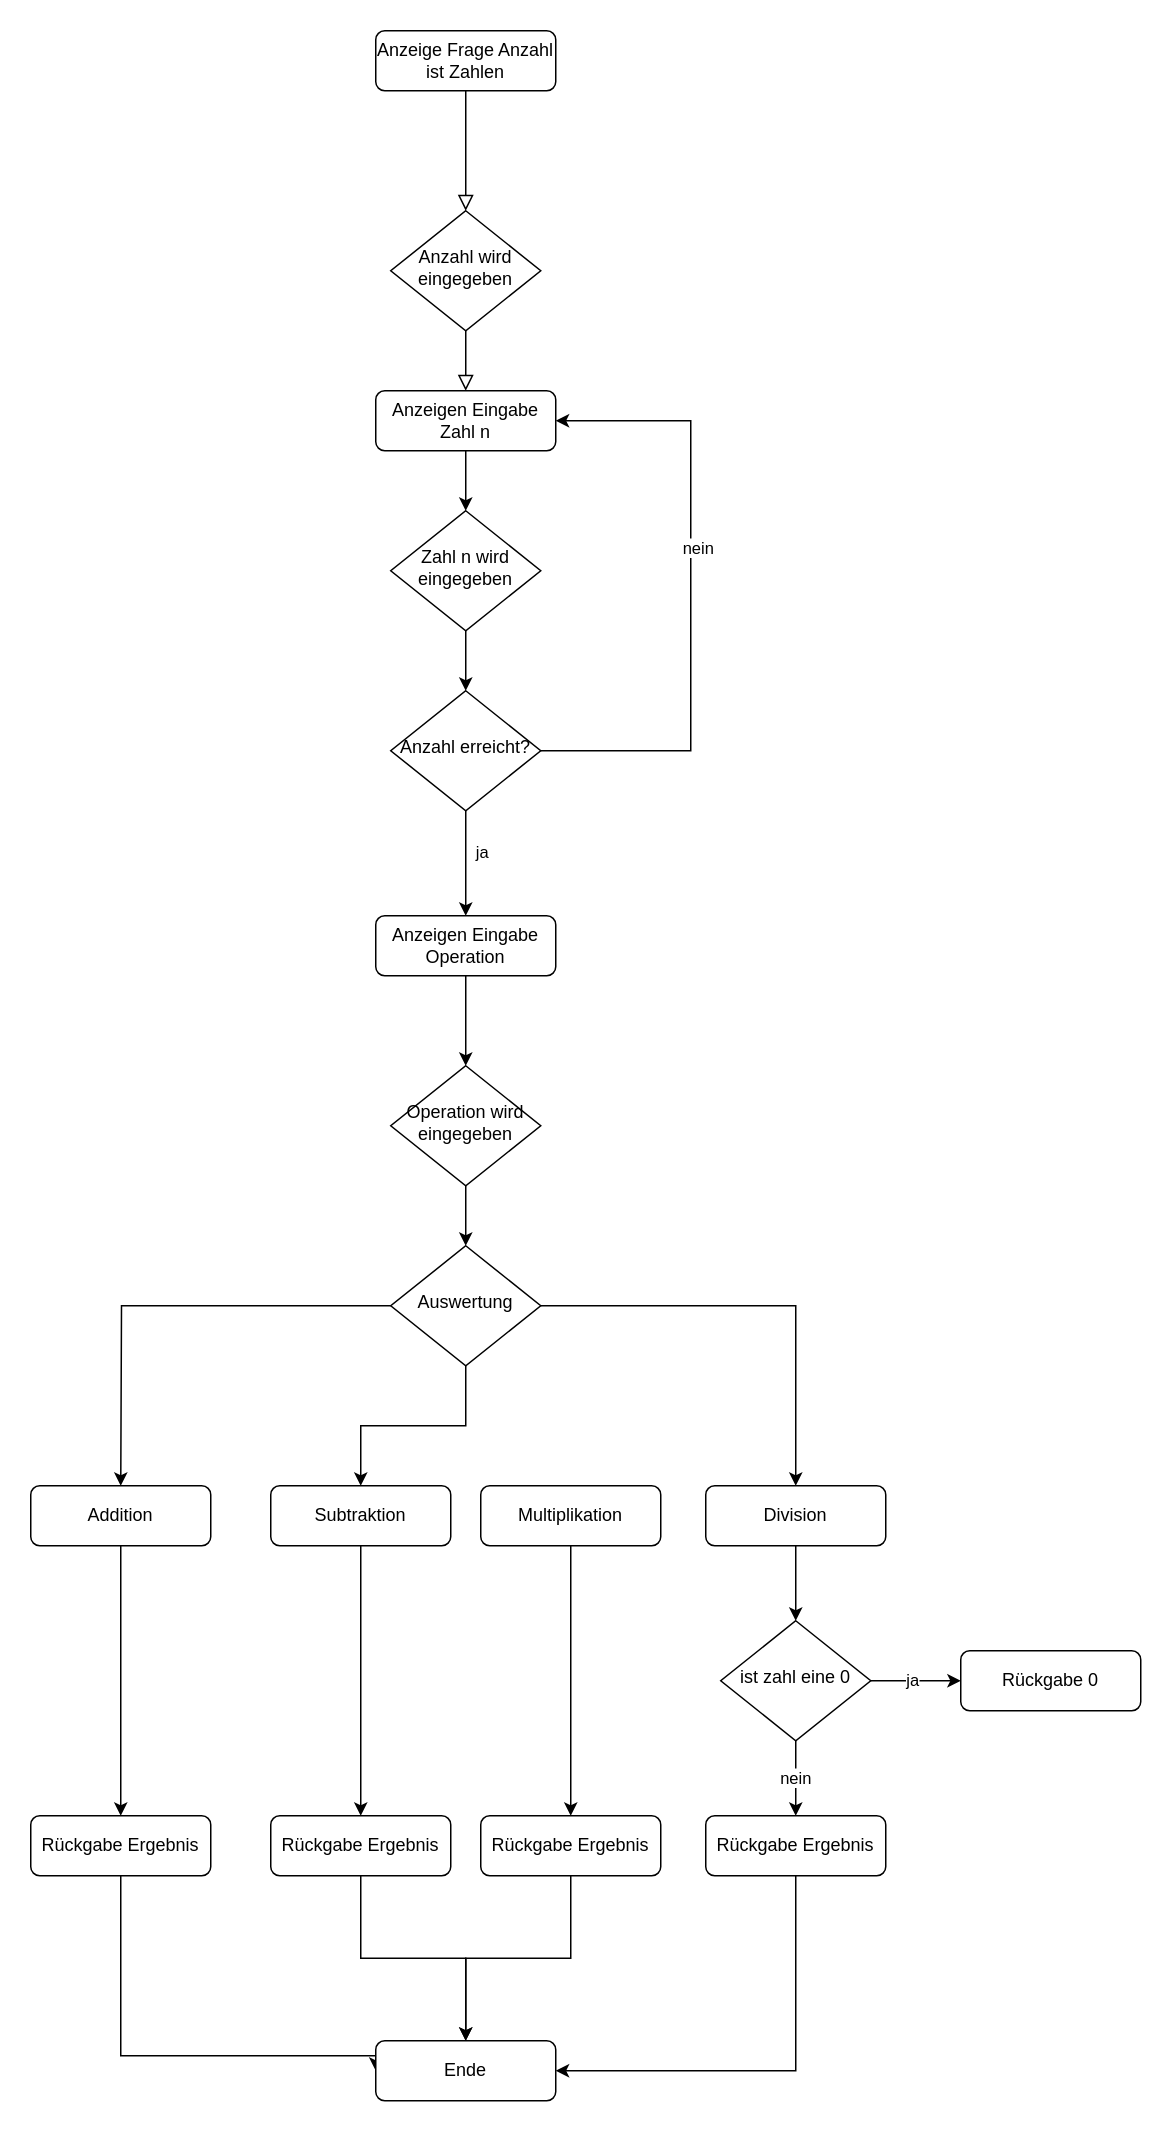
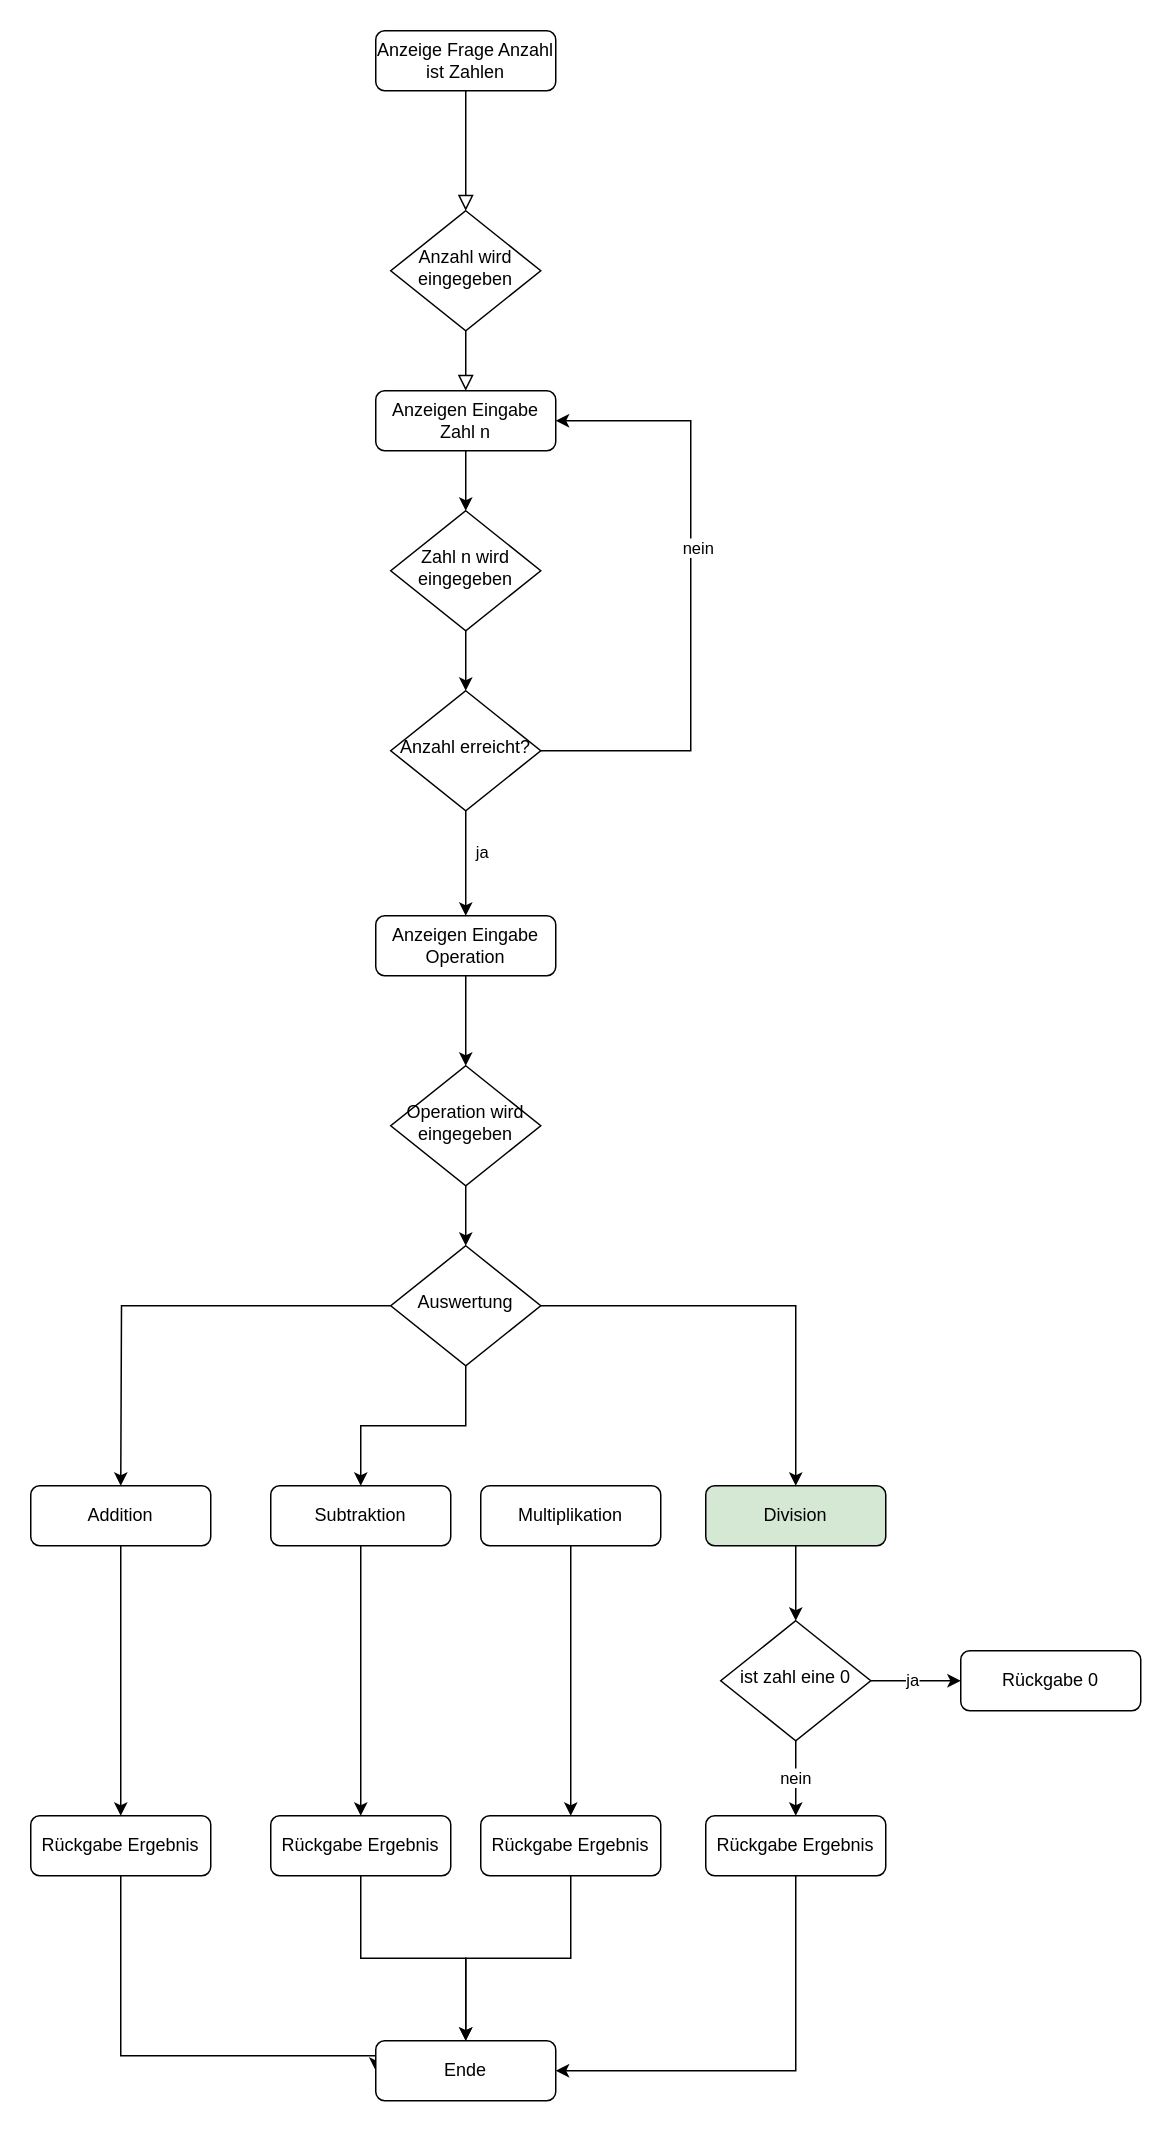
  <mxCell id="0" />
  <mxCell id="1" parent="0" />
  <mxCell id="2" value="" style="rounded=0;html=1;jettySize=auto;orthogonalLoop=1;fontSize=11;endArrow=block;endFill=0;endSize=8;strokeWidth=1;shadow=0;labelBackgroundColor=none;edgeStyle=orthogonalEdgeStyle;exitX=0.5;exitY=1;exitDx=0;exitDy=0;" parent="1" source="39" target="4" edge="1"><mxGeometry relative="1" as="geometry"><mxPoint x="310" y="80" as="sourcePoint" /></mxGeometry></mxCell>
  <mxCell id="3" value="" style="rounded=0;html=1;jettySize=auto;orthogonalLoop=1;fontSize=11;endArrow=block;endFill=0;endSize=8;strokeWidth=1;shadow=0;labelBackgroundColor=none;edgeStyle=orthogonalEdgeStyle;" parent="1" source="4" edge="1"><mxGeometry y="20" relative="1" as="geometry"><mxPoint as="offset" /><mxPoint x="310" y="260" as="targetPoint" /></mxGeometry></mxCell>
  <mxCell id="4" value="Anzahl wird eingegeben" style="rhombus;whiteSpace=wrap;html=1;shadow=0;fontFamily=Helvetica;fontSize=12;align=center;strokeWidth=1;spacing=6;spacingTop=-4;" parent="1" vertex="1"><mxGeometry x="260" y="140" width="100" height="80" as="geometry" /></mxCell>
  <mxCell id="5" value="" style="edgeStyle=orthogonalEdgeStyle;rounded=0;orthogonalLoop=1;jettySize=auto;html=1;" parent="1" source="6" target="8" edge="1"><mxGeometry relative="1" as="geometry" /></mxCell>
  <mxCell id="6" value="Anzeigen Eingabe Zahl n" style="rounded=1;whiteSpace=wrap;html=1;fontSize=12;glass=0;strokeWidth=1;shadow=0;" parent="1" vertex="1"><mxGeometry x="250" y="260" width="120" height="40" as="geometry" /></mxCell>
  <mxCell id="7" value="" style="edgeStyle=orthogonalEdgeStyle;rounded=0;orthogonalLoop=1;jettySize=auto;html=1;" edge="1" parent="1" source="8" target="44"><mxGeometry relative="1" as="geometry" /></mxCell>
  <mxCell id="8" value="Zahl n wird eingegeben" style="rhombus;whiteSpace=wrap;html=1;shadow=0;fontFamily=Helvetica;fontSize=12;align=center;strokeWidth=1;spacing=6;spacingTop=-4;" parent="1" vertex="1"><mxGeometry x="260" y="340" width="100" height="80" as="geometry" /></mxCell>
  <mxCell id="9" value="" style="edgeStyle=orthogonalEdgeStyle;rounded=0;orthogonalLoop=1;jettySize=auto;html=1;" parent="1" source="10" target="12" edge="1"><mxGeometry relative="1" as="geometry" /></mxCell>
  <mxCell id="10" value="Anzeigen Eingabe Operation" style="rounded=1;whiteSpace=wrap;html=1;fontSize=12;glass=0;strokeWidth=1;shadow=0;" parent="1" vertex="1"><mxGeometry x="250" y="610" width="120" height="40" as="geometry" /></mxCell>
  <mxCell id="11" value="" style="edgeStyle=orthogonalEdgeStyle;rounded=0;orthogonalLoop=1;jettySize=auto;html=1;" parent="1" source="12" target="16" edge="1"><mxGeometry relative="1" as="geometry" /></mxCell>
  <mxCell id="12" value="Operation wird eingegeben" style="rhombus;whiteSpace=wrap;html=1;shadow=0;fontFamily=Helvetica;fontSize=12;align=center;strokeWidth=1;spacing=6;spacingTop=-4;" parent="1" vertex="1"><mxGeometry x="260" y="710" width="100" height="80" as="geometry" /></mxCell>
  <mxCell id="13" style="edgeStyle=orthogonalEdgeStyle;rounded=0;orthogonalLoop=1;jettySize=auto;html=1;" parent="1" source="16" target="20" edge="1"><mxGeometry relative="1" as="geometry" /></mxCell>
  <mxCell id="14" style="edgeStyle=orthogonalEdgeStyle;rounded=0;orthogonalLoop=1;jettySize=auto;html=1;entryX=0.5;entryY=0;entryDx=0;entryDy=0;" parent="1" source="16" target="24" edge="1"><mxGeometry relative="1" as="geometry" /></mxCell>
  <mxCell id="15" style="edgeStyle=orthogonalEdgeStyle;rounded=0;orthogonalLoop=1;jettySize=auto;html=1;entryX=0.5;entryY=0;entryDx=0;entryDy=0;" parent="1" source="16" edge="1"><mxGeometry relative="1" as="geometry"><mxPoint x="80" y="990" as="targetPoint" /></mxGeometry></mxCell>
  <mxCell id="16" value="Auswertung" style="rhombus;whiteSpace=wrap;html=1;shadow=0;fontFamily=Helvetica;fontSize=12;align=center;strokeWidth=1;spacing=6;spacingTop=-4;" parent="1" vertex="1"><mxGeometry x="260" y="830" width="100" height="80" as="geometry" /></mxCell>
  <mxCell id="17" style="edgeStyle=orthogonalEdgeStyle;rounded=0;orthogonalLoop=1;jettySize=auto;html=1;" parent="1" edge="1"><mxGeometry relative="1" as="geometry"><mxPoint x="80" y="1030" as="sourcePoint" /><mxPoint x="80" y="1210" as="targetPoint" /></mxGeometry></mxCell>
  <mxCell id="18" value="Addition" style="rounded=1;whiteSpace=wrap;html=1;fontSize=12;glass=0;strokeWidth=1;shadow=0;" parent="1" vertex="1"><mxGeometry x="20" y="990" width="120" height="40" as="geometry" /></mxCell>
  <mxCell id="19" style="edgeStyle=orthogonalEdgeStyle;rounded=0;orthogonalLoop=1;jettySize=auto;html=1;entryX=0.5;entryY=0;entryDx=0;entryDy=0;" parent="1" source="20" target="35" edge="1"><mxGeometry relative="1" as="geometry" /></mxCell>
  <mxCell id="20" value="Subtraktion" style="rounded=1;whiteSpace=wrap;html=1;fontSize=12;glass=0;strokeWidth=1;shadow=0;" parent="1" vertex="1"><mxGeometry x="180" y="990" width="120" height="40" as="geometry" /></mxCell>
  <mxCell id="21" style="edgeStyle=orthogonalEdgeStyle;rounded=0;orthogonalLoop=1;jettySize=auto;html=1;entryX=0.5;entryY=0;entryDx=0;entryDy=0;" parent="1" source="22" target="33" edge="1"><mxGeometry relative="1" as="geometry" /></mxCell>
  <mxCell id="22" value="Multiplikation" style="rounded=1;whiteSpace=wrap;html=1;fontSize=12;glass=0;strokeWidth=1;shadow=0;" parent="1" vertex="1"><mxGeometry x="320" y="990" width="120" height="40" as="geometry" /></mxCell>
  <mxCell id="23" value="" style="edgeStyle=orthogonalEdgeStyle;rounded=0;orthogonalLoop=1;jettySize=auto;html=1;" parent="1" source="24" target="28" edge="1"><mxGeometry relative="1" as="geometry" /></mxCell>
- <mxCell id="24" value="Division" style="rounded=1;whiteSpace=wrap;html=1;fontSize=12;glass=0;strokeWidth=1;shadow=0;" parent="1" vertex="1"><mxGeometry x="470" y="990" width="120" height="40" as="geometry" /></mxCell>
+ <mxCell id="24" value="Division" style="rounded=1;whiteSpace=wrap;html=1;fontSize=12;glass=0;strokeWidth=1;shadow=0;fillColor=#d5e8d4;" parent="1" vertex="1"><mxGeometry x="470" y="990" width="120" height="40" as="geometry" /></mxCell>
  <mxCell id="25" value="" style="edgeStyle=orthogonalEdgeStyle;rounded=0;orthogonalLoop=1;jettySize=auto;html=1;" parent="1" source="28" target="31" edge="1"><mxGeometry relative="1" as="geometry" /></mxCell>
  <mxCell id="26" value="ja" style="edgeLabel;html=1;align=center;verticalAlign=middle;resizable=0;points=[];" parent="25" vertex="1" connectable="0"><mxGeometry x="-0.1" y="1" relative="1" as="geometry"><mxPoint as="offset" /></mxGeometry></mxCell>
  <mxCell id="27" value="nein" style="edgeStyle=orthogonalEdgeStyle;rounded=0;orthogonalLoop=1;jettySize=auto;html=1;" parent="1" source="28" target="30" edge="1"><mxGeometry relative="1" as="geometry" /></mxCell>
  <mxCell id="28" value="ist zahl eine 0" style="rhombus;whiteSpace=wrap;html=1;shadow=0;fontFamily=Helvetica;fontSize=12;align=center;strokeWidth=1;spacing=6;spacingTop=-4;" parent="1" vertex="1"><mxGeometry x="480" y="1080" width="100" height="80" as="geometry" /></mxCell>
  <mxCell id="29" style="edgeStyle=orthogonalEdgeStyle;rounded=0;orthogonalLoop=1;jettySize=auto;html=1;entryX=1;entryY=0.5;entryDx=0;entryDy=0;" parent="1" source="30" target="38" edge="1"><mxGeometry relative="1" as="geometry"><Array as="points"><mxPoint x="530" y="1380" /></Array></mxGeometry></mxCell>
  <mxCell id="30" value="Rückgabe Ergebnis" style="rounded=1;whiteSpace=wrap;html=1;fontSize=12;glass=0;strokeWidth=1;shadow=0;" parent="1" vertex="1"><mxGeometry x="470" y="1210" width="120" height="40" as="geometry" /></mxCell>
  <mxCell id="31" value="Rückgabe 0" style="rounded=1;whiteSpace=wrap;html=1;fontSize=12;glass=0;strokeWidth=1;shadow=0;" parent="1" vertex="1"><mxGeometry x="640" y="1100" width="120" height="40" as="geometry" /></mxCell>
  <mxCell id="32" style="edgeStyle=orthogonalEdgeStyle;rounded=0;orthogonalLoop=1;jettySize=auto;html=1;" parent="1" source="33" edge="1"><mxGeometry relative="1" as="geometry"><mxPoint x="310" y="1360" as="targetPoint" /><Array as="points"><mxPoint x="380" y="1305" /><mxPoint x="310" y="1305" /></Array></mxGeometry></mxCell>
  <mxCell id="33" value="Rückgabe Ergebnis" style="rounded=1;whiteSpace=wrap;html=1;fontSize=12;glass=0;strokeWidth=1;shadow=0;" parent="1" vertex="1"><mxGeometry x="320" y="1210" width="120" height="40" as="geometry" /></mxCell>
  <mxCell id="34" style="edgeStyle=orthogonalEdgeStyle;rounded=0;orthogonalLoop=1;jettySize=auto;html=1;" parent="1" source="35" target="38" edge="1"><mxGeometry relative="1" as="geometry" /></mxCell>
  <mxCell id="35" value="Rückgabe Ergebnis" style="rounded=1;whiteSpace=wrap;html=1;fontSize=12;glass=0;strokeWidth=1;shadow=0;" parent="1" vertex="1"><mxGeometry x="180" y="1210" width="120" height="40" as="geometry" /></mxCell>
  <mxCell id="36" style="edgeStyle=orthogonalEdgeStyle;rounded=0;orthogonalLoop=1;jettySize=auto;html=1;entryX=0;entryY=0.5;entryDx=0;entryDy=0;" parent="1" target="38" edge="1"><mxGeometry relative="1" as="geometry"><Array as="points"><mxPoint x="80" y="1370" /></Array><mxPoint x="80" y="1250" as="sourcePoint" /></mxGeometry></mxCell>
  <mxCell id="37" value="Rückgabe Ergebnis" style="rounded=1;whiteSpace=wrap;html=1;fontSize=12;glass=0;strokeWidth=1;shadow=0;" parent="1" vertex="1"><mxGeometry x="20" y="1210" width="120" height="40" as="geometry" /></mxCell>
  <mxCell id="38" value="Ende" style="rounded=1;whiteSpace=wrap;html=1;fontSize=12;glass=0;strokeWidth=1;shadow=0;" parent="1" vertex="1"><mxGeometry x="250" y="1360" width="120" height="40" as="geometry" /></mxCell>
  <mxCell id="39" value="Anzeige Frage Anzahl ist Zahlen" style="rounded=1;whiteSpace=wrap;html=1;fontSize=12;glass=0;strokeWidth=1;shadow=0;" vertex="1" parent="1"><mxGeometry x="250" y="20" width="120" height="40" as="geometry" /></mxCell>
  <mxCell id="40" style="edgeStyle=orthogonalEdgeStyle;rounded=0;orthogonalLoop=1;jettySize=auto;html=1;entryX=0.5;entryY=0;entryDx=0;entryDy=0;" edge="1" parent="1" source="44" target="10"><mxGeometry relative="1" as="geometry" /></mxCell>
  <mxCell id="41" value="ja" style="edgeLabel;html=1;align=center;verticalAlign=middle;resizable=0;points=[];" vertex="1" connectable="0" parent="40"><mxGeometry x="-0.229" y="4" relative="1" as="geometry"><mxPoint x="6" as="offset" /></mxGeometry></mxCell>
  <mxCell id="42" style="edgeStyle=orthogonalEdgeStyle;rounded=0;orthogonalLoop=1;jettySize=auto;html=1;entryX=1;entryY=0.5;entryDx=0;entryDy=0;" edge="1" parent="1" source="44" target="6"><mxGeometry relative="1" as="geometry"><Array as="points"><mxPoint x="460" y="500" /><mxPoint x="460" y="280" /></Array></mxGeometry></mxCell>
  <mxCell id="43" value="nein" style="edgeLabel;html=1;align=center;verticalAlign=middle;resizable=0;points=[];" vertex="1" connectable="0" parent="42"><mxGeometry x="0.151" y="-4" relative="1" as="geometry"><mxPoint as="offset" /></mxGeometry></mxCell>
  <mxCell id="44" value="Anzahl erreicht?" style="rhombus;whiteSpace=wrap;html=1;shadow=0;fontFamily=Helvetica;fontSize=12;align=center;strokeWidth=1;spacing=6;spacingTop=-4;" vertex="1" parent="1"><mxGeometry x="260" y="460" width="100" height="80" as="geometry" /></mxCell>
